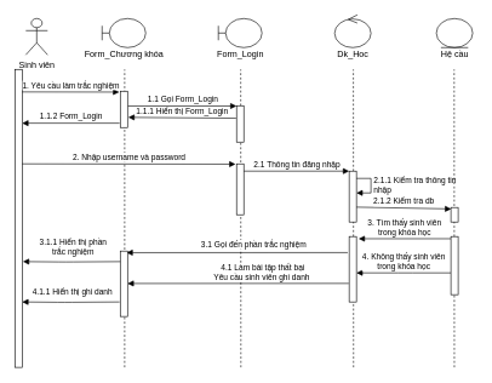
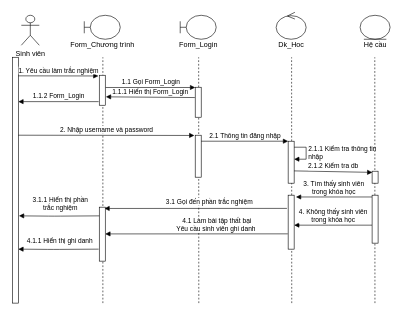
  <mxCell id="0" />
  <mxCell id="1" parent="0" />
  <mxCell id="2" value="Sinh viên" style="shape=umlActor;verticalLabelPosition=bottom;verticalAlign=top;html=1;outlineConnect=0;" parent="1" vertex="1"><mxGeometry x="35" y="25" width="30" height="50" as="geometry" /></mxCell>
  <mxCell id="3" value="" style="html=1;points=[];perimeter=orthogonalPerimeter;" parent="1" vertex="1"><mxGeometry x="20" y="95" width="10" height="410" as="geometry" /></mxCell>
  <mxCell id="4" value="" style="shape=umlBoundary;whiteSpace=wrap;html=1;" parent="1" vertex="1"><mxGeometry x="140" y="25" width="60" height="40" as="geometry" /></mxCell>
- <mxCell id="5" value="Form_Chương khóa" style="text;html=1;align=center;verticalAlign=middle;resizable=0;points=[];autosize=1;strokeColor=none;fillColor=none;" parent="1" vertex="1"><mxGeometry x="110" y="65" width="120" height="20" as="geometry" /></mxCell>
+ <mxCell id="5" value="Form_Chương trình" style="text;html=1;align=center;verticalAlign=middle;resizable=0;points=[];autosize=1;strokeColor=none;fillColor=none;" parent="1" vertex="1"><mxGeometry x="110" y="65" width="120" height="20" as="geometry" /></mxCell>
  <mxCell id="6" value="" style="endArrow=none;dashed=1;html=1;" parent="1" edge="1"><mxGeometry width="50" height="50" relative="1" as="geometry"><mxPoint x="171" y="505" as="sourcePoint" /><mxPoint x="171" y="95" as="targetPoint" /></mxGeometry></mxCell>
  <mxCell id="7" value="" style="shape=umlBoundary;whiteSpace=wrap;html=1;" parent="1" vertex="1"><mxGeometry x="300" y="25" width="60" height="40" as="geometry" /></mxCell>
  <mxCell id="8" value="Form_Login" style="text;html=1;align=center;verticalAlign=middle;resizable=0;points=[];autosize=1;strokeColor=none;fillColor=none;" parent="1" vertex="1"><mxGeometry x="290" y="65" width="80" height="20" as="geometry" /></mxCell>
  <mxCell id="9" value="" style="endArrow=none;dashed=1;html=1;" parent="1" edge="1"><mxGeometry width="50" height="50" relative="1" as="geometry"><mxPoint x="331" y="505" as="sourcePoint" /><mxPoint x="330.75" y="95" as="targetPoint" /></mxGeometry></mxCell>
  <mxCell id="10" value="" style="ellipse;shape=umlControl;whiteSpace=wrap;html=1;" parent="1" vertex="1"><mxGeometry x="460" y="20" width="50" height="45" as="geometry" /></mxCell>
  <mxCell id="11" value="Dk_Hoc" style="text;html=1;align=center;verticalAlign=middle;resizable=0;points=[];autosize=1;strokeColor=none;fillColor=none;" parent="1" vertex="1"><mxGeometry x="455" y="65" width="60" height="20" as="geometry" /></mxCell>
  <mxCell id="12" value="" style="endArrow=none;dashed=1;html=1;" parent="1" edge="1"><mxGeometry width="50" height="50" relative="1" as="geometry"><mxPoint x="486" y="505" as="sourcePoint" /><mxPoint x="485.75" y="95" as="targetPoint" /></mxGeometry></mxCell>
  <mxCell id="13" value="" style="ellipse;shape=umlEntity;whiteSpace=wrap;html=1;" parent="1" vertex="1"><mxGeometry x="600" y="25" width="50" height="40" as="geometry" /></mxCell>
  <mxCell id="14" value="Hệ cầu" style="text;html=1;align=center;verticalAlign=middle;resizable=0;points=[];autosize=1;strokeColor=none;fillColor=none;" parent="1" vertex="1"><mxGeometry x="595" y="65" width="60" height="20" as="geometry" /></mxCell>
  <mxCell id="15" value="" style="html=1;points=[];perimeter=orthogonalPerimeter;" parent="1" vertex="1"><mxGeometry x="165" y="125" width="10" height="50" as="geometry" /></mxCell>
  <mxCell id="16" value="1. Yêu cầu làm trắc nghiệm" style="html=1;verticalAlign=bottom;endArrow=block;entryX=-0.14;entryY=0.024;entryDx=0;entryDy=0;entryPerimeter=0;" parent="1" target="15" edge="1"><mxGeometry width="80" relative="1" as="geometry"><mxPoint x="30" y="126" as="sourcePoint" /><mxPoint x="160" y="125" as="targetPoint" /></mxGeometry></mxCell>
  <mxCell id="17" value="1.1.2 Form_Login" style="html=1;verticalAlign=bottom;endArrow=block;" parent="1" edge="1"><mxGeometry width="80" relative="1" as="geometry"><mxPoint x="164" y="169" as="sourcePoint" /><mxPoint x="30" y="169" as="targetPoint" /><Array as="points" /></mxGeometry></mxCell>
  <mxCell id="18" value="" style="html=1;points=[];perimeter=orthogonalPerimeter;" parent="1" vertex="1"><mxGeometry x="325" y="145" width="10" height="50" as="geometry" /></mxCell>
  <mxCell id="19" value="1.1 Gọi Form_Login" style="html=1;verticalAlign=bottom;endArrow=block;exitX=1.06;exitY=0.408;exitDx=0;exitDy=0;exitPerimeter=0;" parent="1" source="15" target="18" edge="1"><mxGeometry width="80" relative="1" as="geometry"><mxPoint x="300" y="275" as="sourcePoint" /><mxPoint x="380" y="275" as="targetPoint" /></mxGeometry></mxCell>
  <mxCell id="20" value="1.1.1 Hiển thị Form_Login" style="html=1;verticalAlign=bottom;endArrow=block;exitX=-0.06;exitY=0.344;exitDx=0;exitDy=0;exitPerimeter=0;" parent="1" source="18" edge="1"><mxGeometry width="80" relative="1" as="geometry"><mxPoint x="300" y="275" as="sourcePoint" /><mxPoint x="176" y="161" as="targetPoint" /></mxGeometry></mxCell>
  <mxCell id="21" value="" style="html=1;points=[];perimeter=orthogonalPerimeter;" parent="1" vertex="1"><mxGeometry x="325" y="225" width="10" height="70" as="geometry" /></mxCell>
  <mxCell id="22" value="2. Nhập username và password" style="html=1;verticalAlign=bottom;endArrow=block;entryX=-0.14;entryY=0.006;entryDx=0;entryDy=0;entryPerimeter=0;" parent="1" target="21" edge="1"><mxGeometry width="80" relative="1" as="geometry"><mxPoint x="30" y="225" as="sourcePoint" /><mxPoint x="320" y="225" as="targetPoint" /></mxGeometry></mxCell>
  <mxCell id="23" value="" style="html=1;points=[];perimeter=orthogonalPerimeter;" parent="1" vertex="1"><mxGeometry x="480" y="235" width="10" height="70" as="geometry" /></mxCell>
  <mxCell id="24" value="2.1 Thông tin đăng nhập" style="html=1;verticalAlign=bottom;endArrow=block;" parent="1" edge="1"><mxGeometry width="80" relative="1" as="geometry"><mxPoint x="335" y="235" as="sourcePoint" /><mxPoint x="480" y="235" as="targetPoint" /></mxGeometry></mxCell>
  <mxCell id="25" value="2.1.1 Kiểm tra thông tin &lt;br&gt;nhập" style="edgeStyle=orthogonalEdgeStyle;html=1;align=left;spacingLeft=2;endArrow=block;rounded=0;entryX=1;entryY=0.429;entryDx=0;entryDy=0;entryPerimeter=0;" parent="1" target="23" edge="1"><mxGeometry relative="1" as="geometry"><mxPoint x="490" y="245" as="sourcePoint" /><Array as="points"><mxPoint x="510" y="245" /><mxPoint x="510" y="265" /></Array><mxPoint x="495" y="265" as="targetPoint" /></mxGeometry></mxCell>
  <mxCell id="26" value="2.1.2 Kiểm tra db" style="html=1;verticalAlign=bottom;endArrow=block;entryX=0.04;entryY=0.1;entryDx=0;entryDy=0;entryPerimeter=0;" parent="1" target="36" edge="1"><mxGeometry width="80" relative="1" as="geometry"><mxPoint x="490" y="284.5" as="sourcePoint" /><mxPoint x="610" y="285" as="targetPoint" /></mxGeometry></mxCell>
  <mxCell id="27" value="" style="html=1;points=[];perimeter=orthogonalPerimeter;" parent="1" vertex="1"><mxGeometry x="480" y="325" width="10" height="90" as="geometry" /></mxCell>
  <mxCell id="28" value="3. Tìm thấy sinh viên&lt;br&gt;trong khóa học" style="html=1;verticalAlign=bottom;endArrow=block;" parent="1" edge="1"><mxGeometry width="80" relative="1" as="geometry"><mxPoint x="620" y="328" as="sourcePoint" /><mxPoint x="493" y="328" as="targetPoint" /></mxGeometry></mxCell>
  <mxCell id="29" value="4. Không thấy sinh viên&lt;br&gt;trong khóa học" style="html=1;verticalAlign=bottom;endArrow=block;" parent="1" edge="1"><mxGeometry width="80" relative="1" as="geometry"><mxPoint x="620" y="375" as="sourcePoint" /><mxPoint x="490" y="375" as="targetPoint" /><Array as="points"><mxPoint x="557" y="375" /></Array></mxGeometry></mxCell>
  <mxCell id="30" value="3.1 Gọi đến phần trắc nghiệm&amp;nbsp;" style="html=1;verticalAlign=bottom;endArrow=block;exitX=-0.2;exitY=0.245;exitDx=0;exitDy=0;exitPerimeter=0;entryX=0.86;entryY=0.024;entryDx=0;entryDy=0;entryPerimeter=0;" parent="1" source="27" target="31" edge="1"><mxGeometry x="-0.159" y="-2" width="80" relative="1" as="geometry"><mxPoint x="460" y="345" as="sourcePoint" /><mxPoint x="180" y="346" as="targetPoint" /><mxPoint as="offset" /></mxGeometry></mxCell>
  <mxCell id="31" value="" style="html=1;points=[];perimeter=orthogonalPerimeter;" parent="1" vertex="1"><mxGeometry x="165" y="345" width="10" height="90" as="geometry" /></mxCell>
  <mxCell id="32" value="&lt;font style=&quot;font-size: 11px&quot;&gt;3.1.1 Hiển thị phần &lt;br&gt;trắc nghiệm&lt;/font&gt;" style="html=1;verticalAlign=bottom;endArrow=block;" parent="1" edge="1"><mxGeometry x="-0.03" y="-5" width="80" relative="1" as="geometry"><mxPoint x="165" y="359.5" as="sourcePoint" /><mxPoint x="31" y="359.5" as="targetPoint" /><Array as="points"><mxPoint x="90" y="360" /></Array><mxPoint as="offset" /></mxGeometry></mxCell>
  <mxCell id="33" value="4.1 Làm bài tập thất bại&lt;br&gt;Yêu cầu sinh viên ghi danh&amp;nbsp;" style="html=1;verticalAlign=bottom;endArrow=block;exitX=-0.2;exitY=0.245;exitDx=0;exitDy=0;exitPerimeter=0;entryX=0.86;entryY=0.024;entryDx=0;entryDy=0;entryPerimeter=0;" parent="1" edge="1"><mxGeometry x="-0.225" width="80" relative="1" as="geometry"><mxPoint x="479.4" y="389.5" as="sourcePoint" /><mxPoint x="175" y="389.61" as="targetPoint" /><mxPoint as="offset" /></mxGeometry></mxCell>
  <mxCell id="34" value="&lt;font style=&quot;font-size: 11px&quot;&gt;4.1.1 Hiển thị ghi danh&lt;br&gt;&lt;/font&gt;" style="html=1;verticalAlign=bottom;endArrow=block;" parent="1" edge="1"><mxGeometry x="-0.03" y="-5" width="80" relative="1" as="geometry"><mxPoint x="164" y="415" as="sourcePoint" /><mxPoint x="30" y="415" as="targetPoint" /><Array as="points"><mxPoint x="89" y="415.5" /></Array><mxPoint as="offset" /></mxGeometry></mxCell>
  <mxCell id="35" value="" style="endArrow=none;dashed=1;html=1;" parent="1" edge="1"><mxGeometry width="50" height="50" relative="1" as="geometry"><mxPoint x="624.75" y="505" as="sourcePoint" /><mxPoint x="624.5" y="95" as="targetPoint" /></mxGeometry></mxCell>
  <mxCell id="36" value="" style="html=1;points=[];perimeter=orthogonalPerimeter;" parent="1" vertex="1"><mxGeometry x="620" y="285" width="10" height="20" as="geometry" /></mxCell>
  <mxCell id="37" value="" style="html=1;points=[];perimeter=orthogonalPerimeter;" parent="1" vertex="1"><mxGeometry x="620" y="325" width="10" height="80" as="geometry" /></mxCell>
